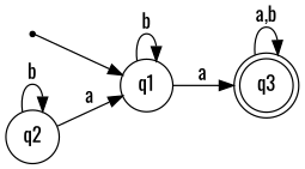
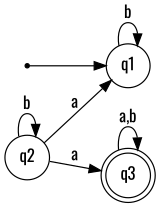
  digraph {
    fontname=Oswald
    rankdir=LR
    node [fontname=Oswald shape=circle]
    edge [fontname=Oswald]
    start [shape=point]
    q1
    q3 [shape=doublecircle]
    q2
    start -> q1
    q1 -> q1 [label=b]
    q3 -> q3 [label="a,b"]
    q2 -> q1 [label=a]
-   q1 -> q3 [label=a]
+   q2 -> q3 [label=a]
    q2 -> q2 [label=b]
  }
